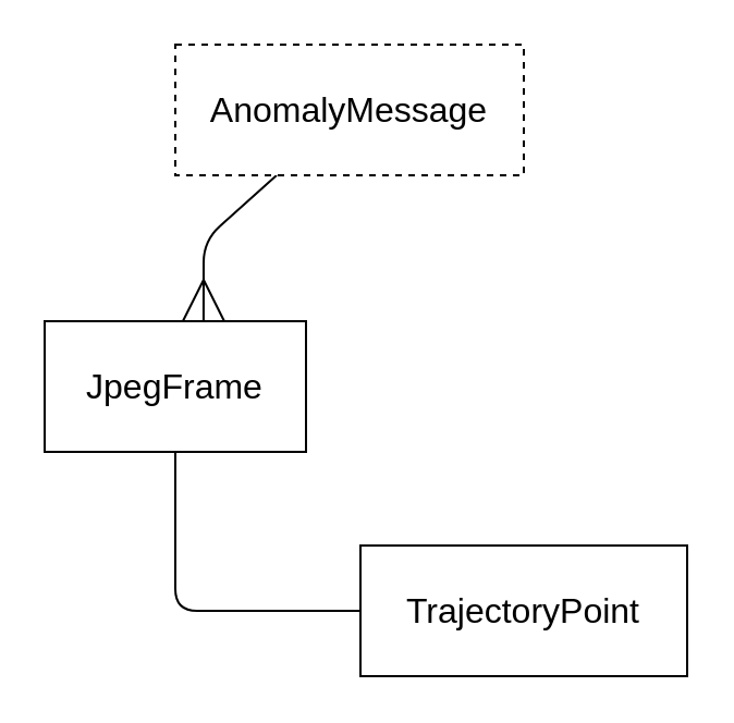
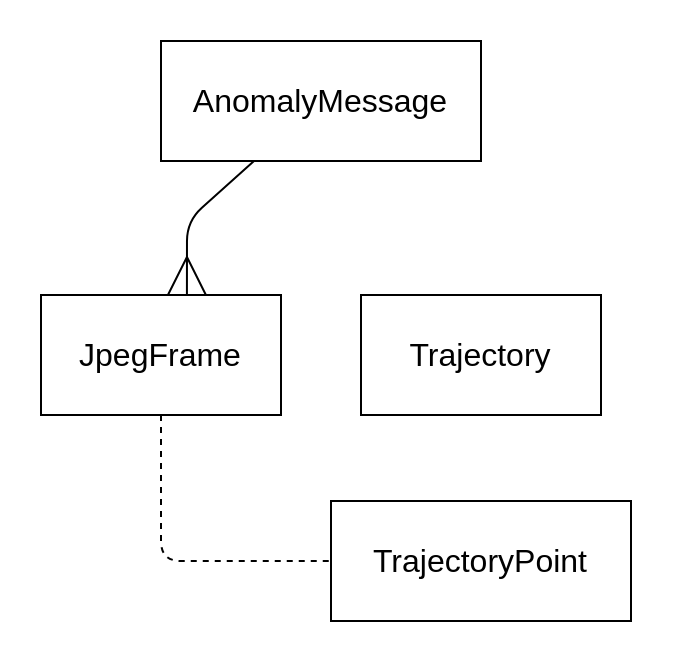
  <mxCell id="0" />
  <mxCell id="1" parent="0" />
  <mxCell id="2" value="" style="edgeStyle=none;hachureGap=4;html=1;fontFamily=Architects Daughter;fontSource=https%3A%2F%2Ffonts.googleapis.com%2Fcss%3Ffamily%3DArchitects%2BDaughter;fontSize=16;endArrow=ERmany;endFill=0;entryX=0.608;entryY=0;entryDx=0;entryDy=0;entryPerimeter=0;endSize=17;" parent="1" source="3" target="5" edge="1"><mxGeometry relative="1" as="geometry"><Array as="points"><mxPoint x="93" y="110" /></Array></mxGeometry></mxCell>
- <mxCell id="3" value="AnomalyMessage" style="rounded=0;whiteSpace=wrap;html=1;hachureGap=4;fontFamily=Helvetica;fontSize=16;dashed=1;" parent="1" vertex="1"><mxGeometry x="80" y="20" width="160" height="60" as="geometry" /></mxCell>
- <mxCell id="4" style="edgeStyle=none;html=1;entryX=0;entryY=0.5;entryDx=0;entryDy=0;endArrow=none;endFill=0;exitX=0.5;exitY=1;exitDx=0;exitDy=0;" parent="1" source="5" target="6" edge="1"><mxGeometry relative="1" as="geometry"><Array as="points"><mxPoint x="80" y="280" /></Array></mxGeometry></mxCell>
+ <mxCell id="3" value="AnomalyMessage" style="rounded=0;whiteSpace=wrap;html=1;hachureGap=4;fontFamily=Helvetica;fontSize=16;" parent="1" vertex="1"><mxGeometry x="80" y="20" width="160" height="60" as="geometry" /></mxCell>
+ <mxCell id="4" style="edgeStyle=none;html=1;entryX=0;entryY=0.5;entryDx=0;entryDy=0;endArrow=none;endFill=0;exitX=0.5;exitY=1;exitDx=0;exitDy=0;dashed=1;" parent="1" source="5" target="6" edge="1"><mxGeometry relative="1" as="geometry"><Array as="points"><mxPoint x="80" y="280" /></Array></mxGeometry></mxCell>
  <mxCell id="5" value="JpegFrame" style="rounded=0;whiteSpace=wrap;html=1;hachureGap=4;fontFamily=Helvetica;fontSize=16;" parent="1" vertex="1"><mxGeometry x="20" y="147" width="120" height="60" as="geometry" /></mxCell>
  <mxCell id="6" value="TrajectoryPoint" style="rounded=0;whiteSpace=wrap;html=1;hachureGap=4;fontFamily=Helvetica;fontSize=16;" parent="1" vertex="1"><mxGeometry x="165" y="250" width="150" height="60" as="geometry" /></mxCell>
+ <mxCell id="7" value="Trajectory" style="rounded=0;whiteSpace=wrap;html=1;hachureGap=4;fontFamily=Helvetica;fontSize=16;" vertex="1" parent="1"><mxGeometry x="180" y="147" width="120" height="60" as="geometry" /></mxCell>
